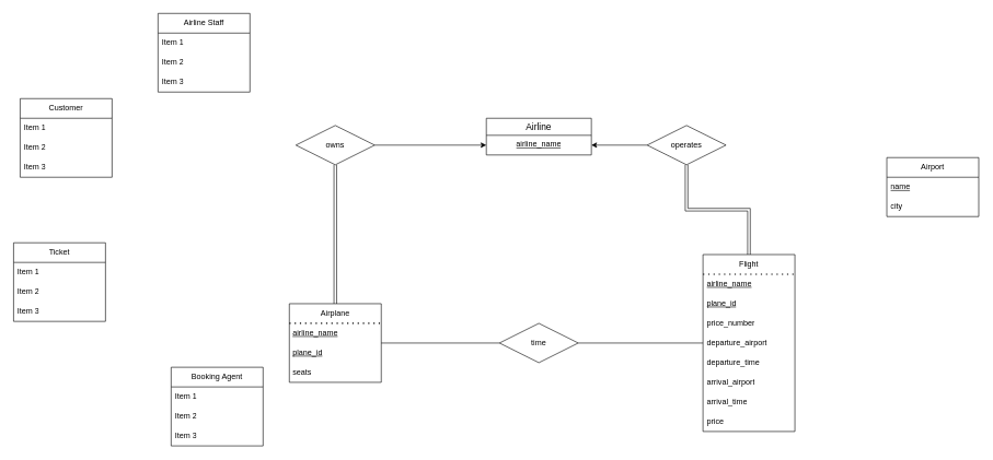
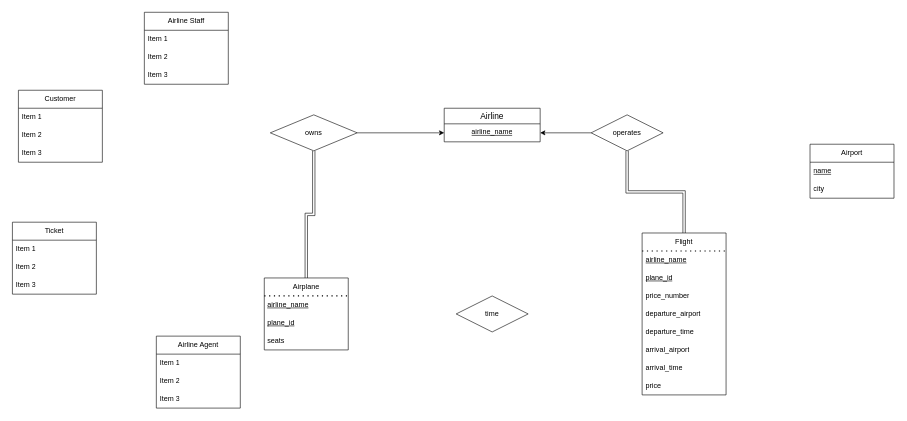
  <mxCell id="0" />
  <mxCell id="1" parent="0" />
  <mxCell id="2" value="Airline Staff" style="swimlane;fontStyle=0;childLayout=stackLayout;horizontal=1;startSize=30;horizontalStack=0;resizeParent=1;resizeParentMax=0;resizeLast=0;collapsible=1;marginBottom=0;whiteSpace=wrap;html=1;" parent="1" vertex="1"><mxGeometry x="240" y="20" width="140" height="120" as="geometry" /></mxCell>
  <mxCell id="3" value="Item 1" style="text;strokeColor=none;fillColor=none;align=left;verticalAlign=middle;spacingLeft=4;spacingRight=4;overflow=hidden;points=[[0,0.5],[1,0.5]];portConstraint=eastwest;rotatable=0;whiteSpace=wrap;html=1;" parent="2" vertex="1"><mxGeometry y="30" width="140" height="30" as="geometry" /></mxCell>
  <mxCell id="4" value="Item 2" style="text;strokeColor=none;fillColor=none;align=left;verticalAlign=middle;spacingLeft=4;spacingRight=4;overflow=hidden;points=[[0,0.5],[1,0.5]];portConstraint=eastwest;rotatable=0;whiteSpace=wrap;html=1;" parent="2" vertex="1"><mxGeometry y="60" width="140" height="30" as="geometry" /></mxCell>
  <mxCell id="5" value="Item 3" style="text;strokeColor=none;fillColor=none;align=left;verticalAlign=middle;spacingLeft=4;spacingRight=4;overflow=hidden;points=[[0,0.5],[1,0.5]];portConstraint=eastwest;rotatable=0;whiteSpace=wrap;html=1;" parent="2" vertex="1"><mxGeometry y="90" width="140" height="30" as="geometry" /></mxCell>
  <mxCell id="6" value="Airport" style="swimlane;fontStyle=0;childLayout=stackLayout;horizontal=1;startSize=30;horizontalStack=0;resizeParent=1;resizeParentMax=0;resizeLast=0;collapsible=1;marginBottom=0;whiteSpace=wrap;html=1;" parent="1" vertex="1"><mxGeometry x="1350" y="240" width="140" height="90" as="geometry"><mxRectangle x="480" y="280" width="120" height="30" as="alternateBounds" /></mxGeometry></mxCell>
  <mxCell id="7" value="&lt;u&gt;name&lt;/u&gt;" style="text;strokeColor=none;fillColor=none;align=left;verticalAlign=middle;spacingLeft=4;spacingRight=4;overflow=hidden;points=[[0,0.5],[1,0.5]];portConstraint=eastwest;rotatable=0;whiteSpace=wrap;html=1;" vertex="1" parent="6"><mxGeometry y="30" width="140" height="30" as="geometry" /></mxCell>
  <mxCell id="8" value="city" style="text;strokeColor=none;fillColor=none;align=left;verticalAlign=middle;spacingLeft=4;spacingRight=4;overflow=hidden;points=[[0,0.5],[1,0.5]];portConstraint=eastwest;rotatable=0;whiteSpace=wrap;html=1;" parent="6" vertex="1"><mxGeometry y="60" width="140" height="30" as="geometry" /></mxCell>
  <mxCell id="9" value="Airplane" style="swimlane;fontStyle=0;childLayout=stackLayout;horizontal=1;startSize=30;horizontalStack=0;resizeParent=1;resizeParentMax=0;resizeLast=0;collapsible=1;marginBottom=0;whiteSpace=wrap;html=1;strokeColor=default;swimlaneLine=0;" vertex="1" parent="1"><mxGeometry x="440" y="463" width="140" height="120" as="geometry"><mxRectangle x="-10" y="240" width="80" height="30" as="alternateBounds" /></mxGeometry></mxCell>
  <mxCell id="10" value="&amp;nbsp;&lt;u&gt;airline_name&lt;/u&gt;" style="text;html=1;align=left;verticalAlign=middle;resizable=0;points=[];autosize=1;strokeColor=none;fillColor=none;dashed=1;dashPattern=1 4;" vertex="1" parent="9"><mxGeometry y="30" width="140" height="30" as="geometry" /></mxCell>
  <mxCell id="11" value="&amp;nbsp;&lt;u&gt;plane_id&lt;/u&gt;" style="text;html=1;align=left;verticalAlign=middle;resizable=0;points=[];autosize=1;strokeColor=none;fillColor=none;dashed=1;dashPattern=1 4;" vertex="1" parent="9"><mxGeometry y="60" width="140" height="30" as="geometry" /></mxCell>
  <mxCell id="12" value="&amp;nbsp;seats" style="text;html=1;align=left;verticalAlign=middle;resizable=0;points=[];autosize=1;strokeColor=none;fillColor=none;" vertex="1" parent="9"><mxGeometry y="90" width="140" height="30" as="geometry" /></mxCell>
  <mxCell id="13" value="" style="endArrow=none;dashed=1;html=1;dashPattern=1 3;strokeWidth=2;rounded=0;entryX=1.002;entryY=0;entryDx=0;entryDy=0;entryPerimeter=0;exitX=0;exitY=0.25;exitDx=0;exitDy=0;" edge="1" parent="9" source="9" target="10"><mxGeometry width="50" height="50" relative="1" as="geometry"><mxPoint y="-45" as="sourcePoint" /><mxPoint x="50" y="-95" as="targetPoint" /></mxGeometry></mxCell>
- <mxCell id="14" value="Booking Agent" style="swimlane;fontStyle=0;childLayout=stackLayout;horizontal=1;startSize=30;horizontalStack=0;resizeParent=1;resizeParentMax=0;resizeLast=0;collapsible=1;marginBottom=0;whiteSpace=wrap;html=1;" vertex="1" parent="1"><mxGeometry x="260" y="560" width="140" height="120" as="geometry" /></mxCell>
+ <mxCell id="14" value="Airline Agent" style="swimlane;fontStyle=0;childLayout=stackLayout;horizontal=1;startSize=30;horizontalStack=0;resizeParent=1;resizeParentMax=0;resizeLast=0;collapsible=1;marginBottom=0;whiteSpace=wrap;html=1;" vertex="1" parent="1"><mxGeometry x="260" y="560" width="140" height="120" as="geometry" /></mxCell>
  <mxCell id="15" value="Item 1" style="text;strokeColor=none;fillColor=none;align=left;verticalAlign=middle;spacingLeft=4;spacingRight=4;overflow=hidden;points=[[0,0.5],[1,0.5]];portConstraint=eastwest;rotatable=0;whiteSpace=wrap;html=1;" vertex="1" parent="14"><mxGeometry y="30" width="140" height="30" as="geometry" /></mxCell>
  <mxCell id="16" value="Item 2" style="text;strokeColor=none;fillColor=none;align=left;verticalAlign=middle;spacingLeft=4;spacingRight=4;overflow=hidden;points=[[0,0.5],[1,0.5]];portConstraint=eastwest;rotatable=0;whiteSpace=wrap;html=1;" vertex="1" parent="14"><mxGeometry y="60" width="140" height="30" as="geometry" /></mxCell>
  <mxCell id="17" value="Item 3" style="text;strokeColor=none;fillColor=none;align=left;verticalAlign=middle;spacingLeft=4;spacingRight=4;overflow=hidden;points=[[0,0.5],[1,0.5]];portConstraint=eastwest;rotatable=0;whiteSpace=wrap;html=1;" vertex="1" parent="14"><mxGeometry y="90" width="140" height="30" as="geometry" /></mxCell>
  <mxCell id="18" value="Customer" style="swimlane;fontStyle=0;childLayout=stackLayout;horizontal=1;startSize=30;horizontalStack=0;resizeParent=1;resizeParentMax=0;resizeLast=0;collapsible=1;marginBottom=0;whiteSpace=wrap;html=1;" vertex="1" parent="1"><mxGeometry x="30" y="150" width="140" height="120" as="geometry" /></mxCell>
  <mxCell id="19" value="Item 1" style="text;strokeColor=none;fillColor=none;align=left;verticalAlign=middle;spacingLeft=4;spacingRight=4;overflow=hidden;points=[[0,0.5],[1,0.5]];portConstraint=eastwest;rotatable=0;whiteSpace=wrap;html=1;" vertex="1" parent="18"><mxGeometry y="30" width="140" height="30" as="geometry" /></mxCell>
  <mxCell id="20" value="Item 2" style="text;strokeColor=none;fillColor=none;align=left;verticalAlign=middle;spacingLeft=4;spacingRight=4;overflow=hidden;points=[[0,0.5],[1,0.5]];portConstraint=eastwest;rotatable=0;whiteSpace=wrap;html=1;" vertex="1" parent="18"><mxGeometry y="60" width="140" height="30" as="geometry" /></mxCell>
  <mxCell id="21" value="Item 3" style="text;strokeColor=none;fillColor=none;align=left;verticalAlign=middle;spacingLeft=4;spacingRight=4;overflow=hidden;points=[[0,0.5],[1,0.5]];portConstraint=eastwest;rotatable=0;whiteSpace=wrap;html=1;" vertex="1" parent="18"><mxGeometry y="90" width="140" height="30" as="geometry" /></mxCell>
  <mxCell id="22" value="Flight" style="swimlane;fontStyle=0;childLayout=stackLayout;horizontal=1;startSize=30;horizontalStack=0;resizeParent=1;resizeParentMax=0;resizeLast=0;collapsible=1;marginBottom=0;whiteSpace=wrap;html=1;swimlaneLine=0;" vertex="1" parent="1"><mxGeometry x="1070" y="388" width="140" height="270" as="geometry" /></mxCell>
  <mxCell id="23" value="" style="endArrow=none;dashed=1;html=1;dashPattern=1 3;strokeWidth=2;rounded=0;entryX=1.002;entryY=0;entryDx=0;entryDy=0;entryPerimeter=0;" edge="1" parent="22"><mxGeometry width="50" height="50" relative="1" as="geometry"><mxPoint y="30" as="sourcePoint" /><mxPoint x="140" y="30" as="targetPoint" /></mxGeometry></mxCell>
  <mxCell id="24" value="&lt;u&gt;airline_name&lt;/u&gt;" style="text;strokeColor=none;fillColor=none;align=left;verticalAlign=middle;spacingLeft=4;spacingRight=4;overflow=hidden;points=[[0,0.5],[1,0.5]];portConstraint=eastwest;rotatable=0;whiteSpace=wrap;html=1;" vertex="1" parent="22"><mxGeometry y="30" width="140" height="30" as="geometry" /></mxCell>
  <mxCell id="25" value="&lt;u&gt;plane_id&lt;/u&gt;" style="text;strokeColor=none;fillColor=none;align=left;verticalAlign=middle;spacingLeft=4;spacingRight=4;overflow=hidden;points=[[0,0.5],[1,0.5]];portConstraint=eastwest;rotatable=0;whiteSpace=wrap;html=1;" vertex="1" parent="22"><mxGeometry y="60" width="140" height="30" as="geometry" /></mxCell>
  <mxCell id="26" value="price_number" style="text;strokeColor=none;fillColor=none;align=left;verticalAlign=middle;spacingLeft=4;spacingRight=4;overflow=hidden;points=[[0,0.5],[1,0.5]];portConstraint=eastwest;rotatable=0;whiteSpace=wrap;html=1;" vertex="1" parent="22"><mxGeometry y="90" width="140" height="30" as="geometry" /></mxCell>
  <mxCell id="27" value="departure_airport" style="text;strokeColor=none;fillColor=none;align=left;verticalAlign=middle;spacingLeft=4;spacingRight=4;overflow=hidden;points=[[0,0.5],[1,0.5]];portConstraint=eastwest;rotatable=0;whiteSpace=wrap;html=1;" vertex="1" parent="22"><mxGeometry y="120" width="140" height="30" as="geometry" /></mxCell>
  <mxCell id="28" value="departure_time" style="text;strokeColor=none;fillColor=none;align=left;verticalAlign=middle;spacingLeft=4;spacingRight=4;overflow=hidden;points=[[0,0.5],[1,0.5]];portConstraint=eastwest;rotatable=0;whiteSpace=wrap;html=1;" vertex="1" parent="22"><mxGeometry y="150" width="140" height="30" as="geometry" /></mxCell>
  <mxCell id="29" value="arrival_airport" style="text;strokeColor=none;fillColor=none;align=left;verticalAlign=middle;spacingLeft=4;spacingRight=4;overflow=hidden;points=[[0,0.5],[1,0.5]];portConstraint=eastwest;rotatable=0;whiteSpace=wrap;html=1;" vertex="1" parent="22"><mxGeometry y="180" width="140" height="30" as="geometry" /></mxCell>
  <mxCell id="30" value="arrival_time" style="text;strokeColor=none;fillColor=none;align=left;verticalAlign=middle;spacingLeft=4;spacingRight=4;overflow=hidden;points=[[0,0.5],[1,0.5]];portConstraint=eastwest;rotatable=0;whiteSpace=wrap;html=1;" vertex="1" parent="22"><mxGeometry y="210" width="140" height="30" as="geometry" /></mxCell>
  <mxCell id="31" value="price" style="text;strokeColor=none;fillColor=none;align=left;verticalAlign=middle;spacingLeft=4;spacingRight=4;overflow=hidden;points=[[0,0.5],[1,0.5]];portConstraint=eastwest;rotatable=0;whiteSpace=wrap;html=1;" vertex="1" parent="22"><mxGeometry y="240" width="140" height="30" as="geometry" /></mxCell>
  <mxCell id="32" value="Ticket" style="swimlane;fontStyle=0;childLayout=stackLayout;horizontal=1;startSize=30;horizontalStack=0;resizeParent=1;resizeParentMax=0;resizeLast=0;collapsible=1;marginBottom=0;whiteSpace=wrap;html=1;" vertex="1" parent="1"><mxGeometry x="20" y="370" width="140" height="120" as="geometry" /></mxCell>
  <mxCell id="33" value="Item 1" style="text;strokeColor=none;fillColor=none;align=left;verticalAlign=middle;spacingLeft=4;spacingRight=4;overflow=hidden;points=[[0,0.5],[1,0.5]];portConstraint=eastwest;rotatable=0;whiteSpace=wrap;html=1;" vertex="1" parent="32"><mxGeometry y="30" width="140" height="30" as="geometry" /></mxCell>
  <mxCell id="34" value="Item 2" style="text;strokeColor=none;fillColor=none;align=left;verticalAlign=middle;spacingLeft=4;spacingRight=4;overflow=hidden;points=[[0,0.5],[1,0.5]];portConstraint=eastwest;rotatable=0;whiteSpace=wrap;html=1;" vertex="1" parent="32"><mxGeometry y="60" width="140" height="30" as="geometry" /></mxCell>
  <mxCell id="35" value="Item 3" style="text;strokeColor=none;fillColor=none;align=left;verticalAlign=middle;spacingLeft=4;spacingRight=4;overflow=hidden;points=[[0,0.5],[1,0.5]];portConstraint=eastwest;rotatable=0;whiteSpace=wrap;html=1;" vertex="1" parent="32"><mxGeometry y="90" width="140" height="30" as="geometry" /></mxCell>
  <mxCell id="36" style="edgeStyle=orthogonalEdgeStyle;rounded=0;orthogonalLoop=1;jettySize=auto;html=1;exitX=0.5;exitY=1;exitDx=0;exitDy=0;entryX=0.5;entryY=0;entryDx=0;entryDy=0;endArrow=none;endFill=0;shape=link;" edge="1" parent="1" source="38" target="9"><mxGeometry relative="1" as="geometry" /></mxCell>
  <mxCell id="37" style="edgeStyle=orthogonalEdgeStyle;rounded=0;orthogonalLoop=1;jettySize=auto;html=1;exitX=1;exitY=0.5;exitDx=0;exitDy=0;entryX=0;entryY=0.5;entryDx=0;entryDy=0;" edge="1" parent="1" source="38" target="40"><mxGeometry relative="1" as="geometry" /></mxCell>
- <mxCell id="38" value="owns" style="shape=rhombus;perimeter=rhombusPerimeter;whiteSpace=wrap;html=1;align=center;" vertex="1" parent="1"><mxGeometry x="450" y="191" width="120" height="60" as="geometry" /></mxCell>
+ <mxCell id="38" value="owns" style="shape=rhombus;perimeter=rhombusPerimeter;whiteSpace=wrap;html=1;align=center;" vertex="1" parent="1"><mxGeometry x="450" y="191" width="145" height="60" as="geometry" /></mxCell>
  <mxCell id="39" value="Airline" style="swimlane;fontStyle=0;childLayout=stackLayout;horizontal=1;startSize=26;horizontalStack=0;resizeParent=1;resizeParentMax=0;resizeLast=0;collapsible=1;marginBottom=0;align=center;fontSize=14;" vertex="1" parent="1"><mxGeometry x="740" y="180" width="160" height="56" as="geometry" /></mxCell>
  <mxCell id="40" value="&lt;u&gt;airline_name&lt;/u&gt;" style="text;strokeColor=none;fillColor=none;spacingLeft=4;spacingRight=4;overflow=hidden;rotatable=0;points=[[0,0.5],[1,0.5]];portConstraint=eastwest;fontSize=12;whiteSpace=wrap;html=1;align=center;" vertex="1" parent="39"><mxGeometry y="26" width="160" height="30" as="geometry" /></mxCell>
- <mxCell id="41" style="edgeStyle=orthogonalEdgeStyle;rounded=0;orthogonalLoop=1;jettySize=auto;html=1;exitX=0;exitY=0.5;exitDx=0;exitDy=0;entryX=1;entryY=0.5;entryDx=0;entryDy=0;endArrow=none;endFill=0;" edge="1" parent="1" source="43" target="9"><mxGeometry relative="1" as="geometry" /></mxCell>
- <mxCell id="42" style="edgeStyle=orthogonalEdgeStyle;rounded=0;orthogonalLoop=1;jettySize=auto;html=1;exitX=1;exitY=0.5;exitDx=0;exitDy=0;entryX=0;entryY=0.5;entryDx=0;entryDy=0;endArrow=none;endFill=0;" edge="1" parent="1" source="43" target="27"><mxGeometry relative="1" as="geometry" /></mxCell>
  <mxCell id="43" value="time" style="shape=rhombus;perimeter=rhombusPerimeter;whiteSpace=wrap;html=1;align=center;" vertex="1" parent="1"><mxGeometry x="760" y="493" width="120" height="60" as="geometry" /></mxCell>
  <mxCell id="44" style="edgeStyle=orthogonalEdgeStyle;rounded=0;orthogonalLoop=1;jettySize=auto;html=1;exitX=0.5;exitY=1;exitDx=0;exitDy=0;entryX=0.5;entryY=0;entryDx=0;entryDy=0;shape=link;" edge="1" parent="1" source="46" target="22"><mxGeometry relative="1" as="geometry" /></mxCell>
  <mxCell id="45" style="edgeStyle=orthogonalEdgeStyle;rounded=0;orthogonalLoop=1;jettySize=auto;html=1;exitX=0;exitY=0.5;exitDx=0;exitDy=0;entryX=1;entryY=0.5;entryDx=0;entryDy=0;" edge="1" parent="1" source="46" target="40"><mxGeometry relative="1" as="geometry" /></mxCell>
  <mxCell id="46" value="operates" style="shape=rhombus;perimeter=rhombusPerimeter;whiteSpace=wrap;html=1;align=center;" vertex="1" parent="1"><mxGeometry x="985" y="191" width="120" height="60" as="geometry" /></mxCell>
